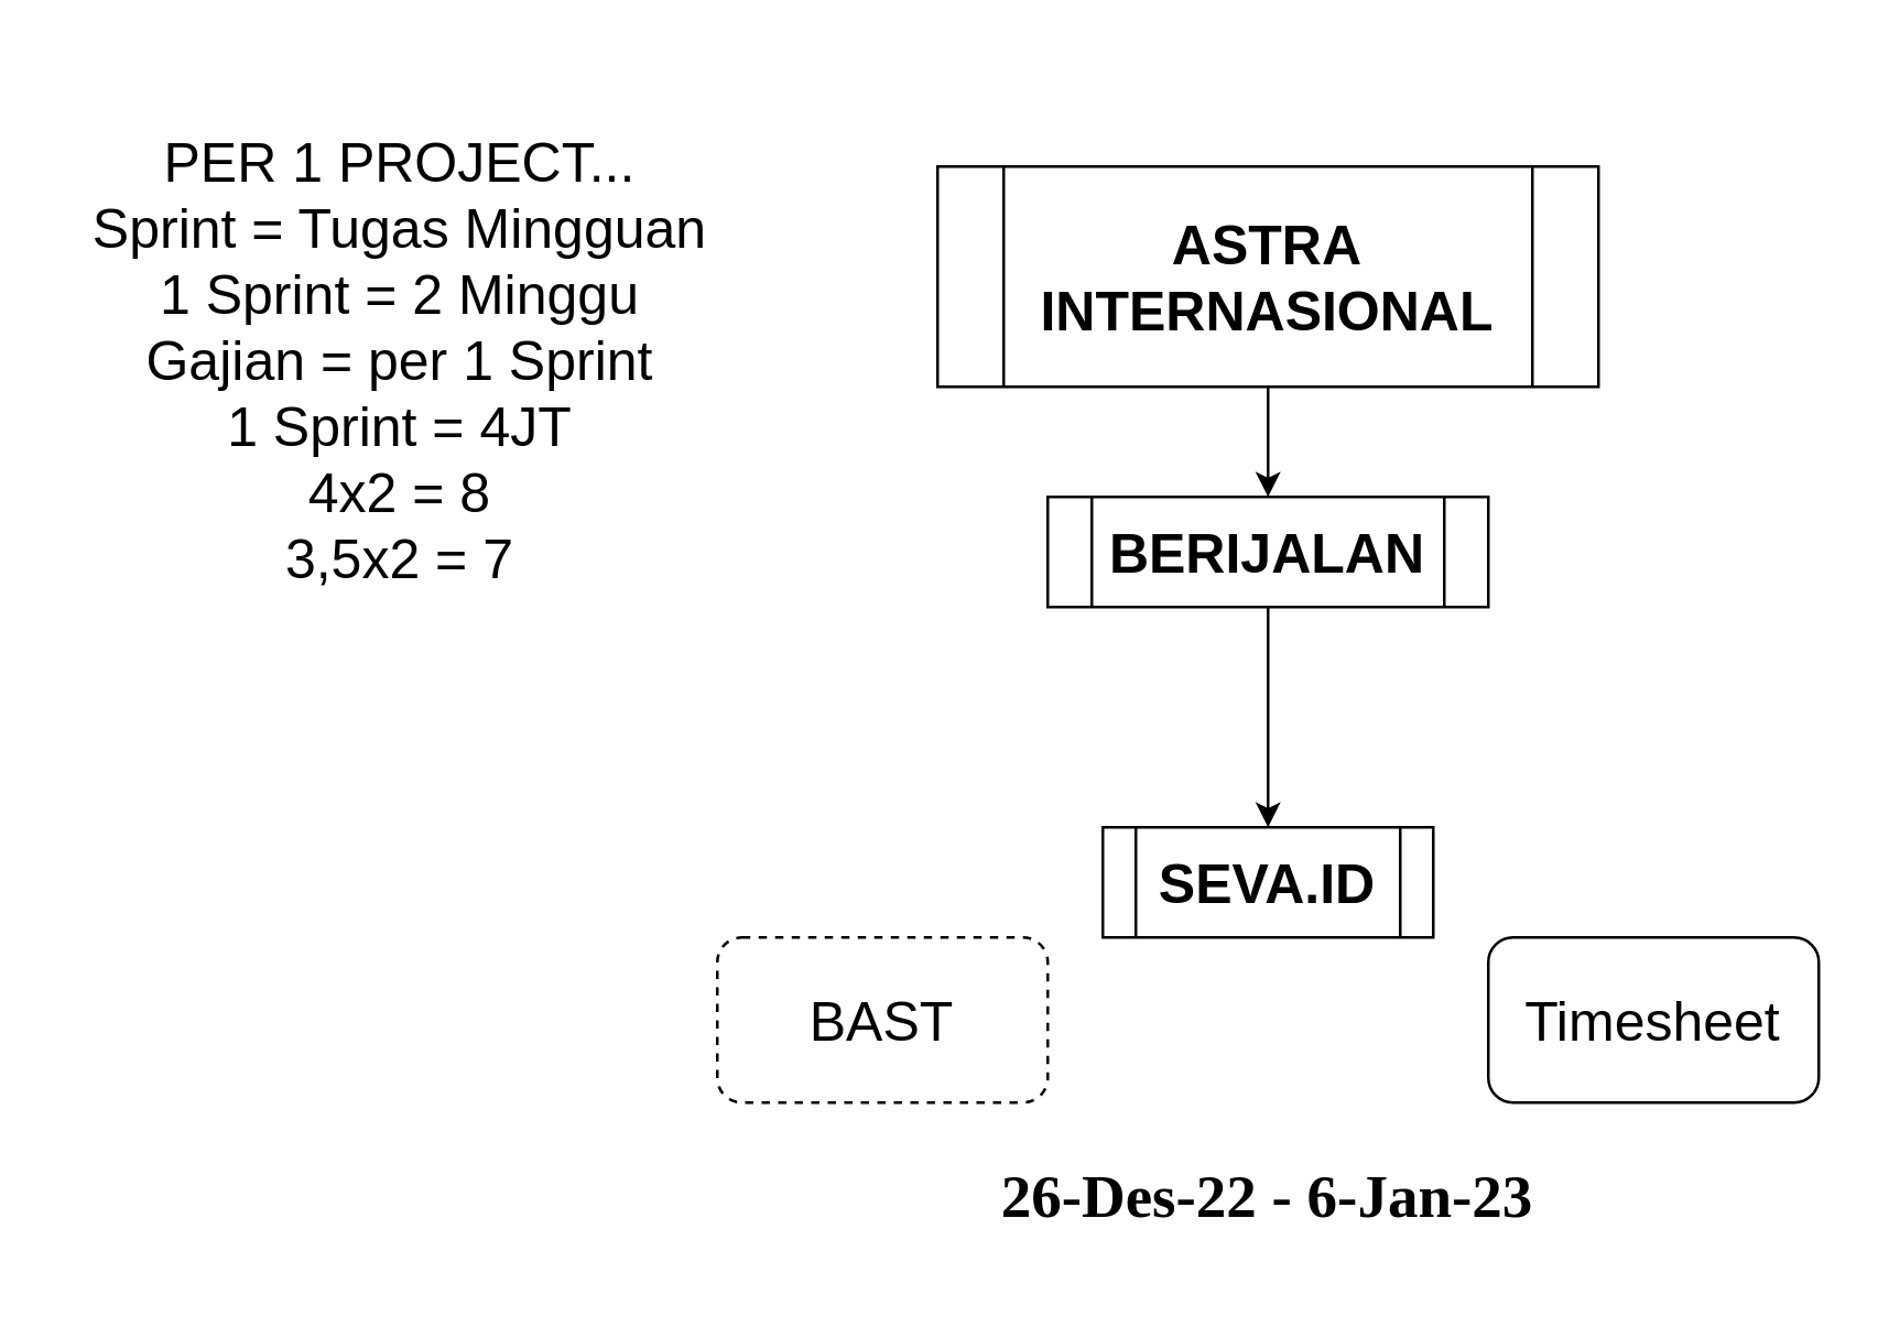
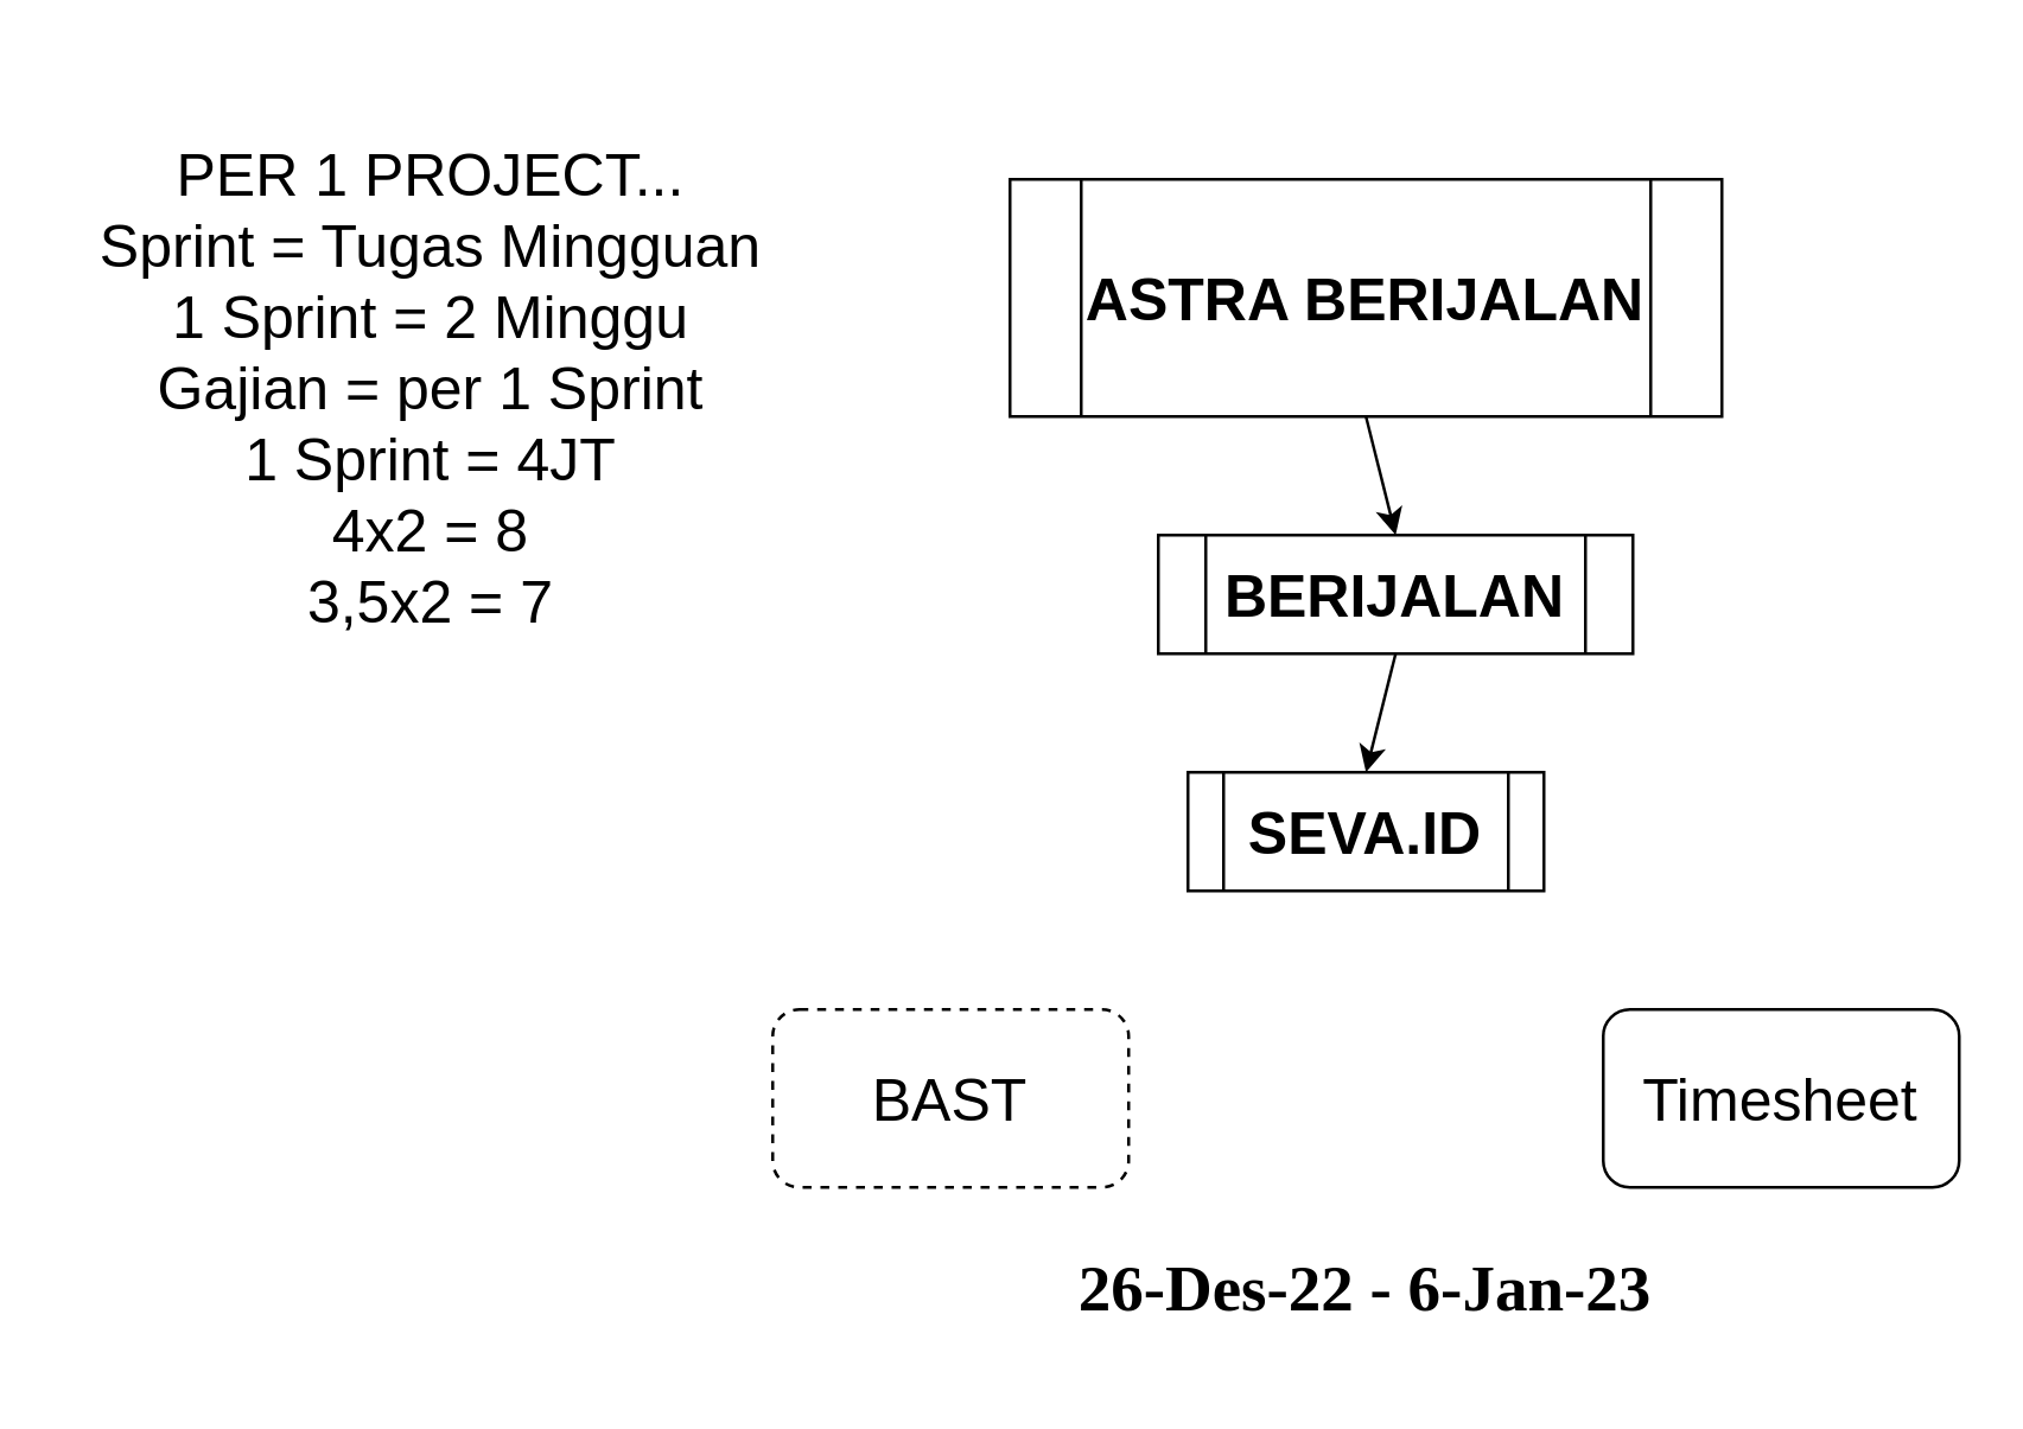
  <mxCell id="0" />
  <mxCell id="1" parent="0" />
- <mxCell id="2" value="SEVA.ID" style="shape=process;whiteSpace=wrap;html=1;backgroundOutline=1;fontSize=20;fontStyle=1" vertex="1" parent="1"><mxGeometry x="400" y="300" width="120" height="40" as="geometry" /></mxCell>
- <mxCell id="3" value="ASTRA INTERNASIONAL" style="shape=process;whiteSpace=wrap;html=1;backgroundOutline=1;fontSize=20;fontStyle=1" vertex="1" parent="1"><mxGeometry x="340" y="60" width="240" height="80" as="geometry" /></mxCell>
- <mxCell id="4" value="BERIJALAN" style="shape=process;whiteSpace=wrap;html=1;backgroundOutline=1;fontSize=20;fontStyle=1" vertex="1" parent="1"><mxGeometry x="380" y="180" width="160" height="40" as="geometry" /></mxCell>
+ <mxCell id="2" value="SEVA.ID" style="shape=process;whiteSpace=wrap;html=1;backgroundOutline=1;fontSize=20;fontStyle=1" vertex="1" parent="1"><mxGeometry x="400" y="260" width="120" height="40" as="geometry" /></mxCell>
+ <mxCell id="3" value="ASTRA BERIJALAN" style="shape=process;whiteSpace=wrap;html=1;backgroundOutline=1;fontSize=20;fontStyle=1" vertex="1" parent="1"><mxGeometry x="340" y="60" width="240" height="80" as="geometry" /></mxCell>
+ <mxCell id="4" value="BERIJALAN" style="shape=process;whiteSpace=wrap;html=1;backgroundOutline=1;fontSize=20;fontStyle=1" vertex="1" parent="1"><mxGeometry x="390" y="180" width="160" height="40" as="geometry" /></mxCell>
  <mxCell id="5" value="" style="endArrow=classic;html=1;rounded=0;fontSize=20;entryX=0.5;entryY=0;entryDx=0;entryDy=0;exitX=0.5;exitY=1;exitDx=0;exitDy=0;" edge="1" parent="1" source="3" target="4"><mxGeometry width="50" height="50" relative="1" as="geometry"><mxPoint x="420" y="220" as="sourcePoint" /><mxPoint x="470" y="170" as="targetPoint" /></mxGeometry></mxCell>
  <mxCell id="6" value="" style="endArrow=classic;html=1;rounded=0;fontSize=20;entryX=0.5;entryY=0;entryDx=0;entryDy=0;exitX=0.5;exitY=1;exitDx=0;exitDy=0;" edge="1" parent="1" source="4" target="2"><mxGeometry width="50" height="50" relative="1" as="geometry"><mxPoint x="470" y="150" as="sourcePoint" /><mxPoint x="470" y="190" as="targetPoint" /></mxGeometry></mxCell>
  <mxCell id="7" value="PER 1 PROJECT...&lt;br&gt;Sprint = Tugas Mingguan&lt;br&gt;1 Sprint = 2 Minggu&lt;br&gt;Gajian = per 1 Sprint&lt;br&gt;1 Sprint = 4JT&lt;br&gt;4x2 = 8&lt;br&gt;3,5x2 = 7" style="text;html=1;strokeColor=none;fillColor=none;align=center;verticalAlign=middle;whiteSpace=wrap;rounded=0;fontSize=20;" vertex="1" parent="1"><mxGeometry width="250" height="220" as="geometry" x="20" y="20" /></mxCell>
  <mxCell id="8" value="BAST" style="rounded=1;whiteSpace=wrap;html=1;fontSize=20;dashed=1;" vertex="1" parent="1"><mxGeometry x="260" y="340" width="120" height="60" as="geometry" /></mxCell>
  <mxCell id="9" value="Timesheet" style="rounded=1;whiteSpace=wrap;html=1;fontSize=20;" vertex="1" parent="1"><mxGeometry x="540" y="340" width="120" height="60" as="geometry" /></mxCell>
  <mxCell id="10" value="&lt;span style=&quot;font-family: &amp;quot;Times New Roman&amp;quot;, serif;&quot; lang=&quot;id&quot;&gt;&lt;font style=&quot;font-size: 22px;&quot;&gt;26-Des-22 - 6-Jan-23&lt;/font&gt;&lt;/span&gt;" style="text;html=1;strokeColor=none;fillColor=none;align=center;verticalAlign=middle;whiteSpace=wrap;rounded=0;fontSize=20;fontStyle=1" vertex="1" parent="1"><mxGeometry x="330" y="410" width="260" height="50" as="geometry" /></mxCell>
